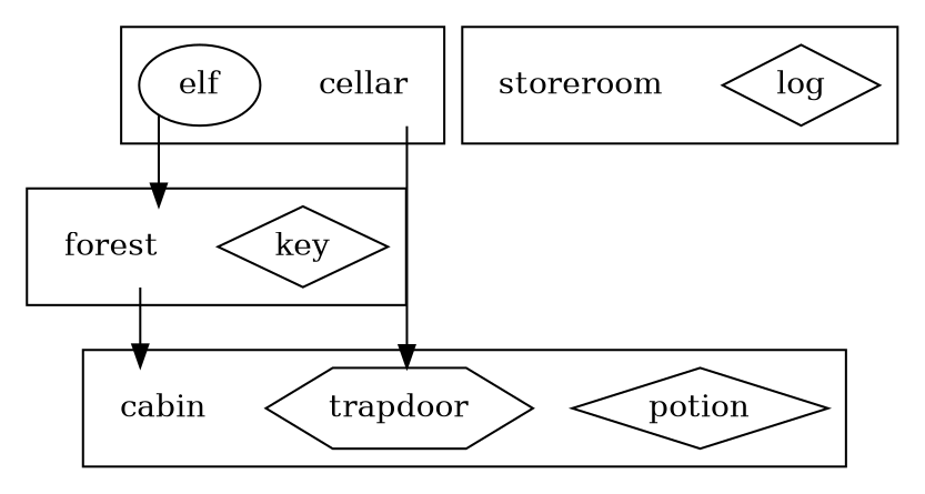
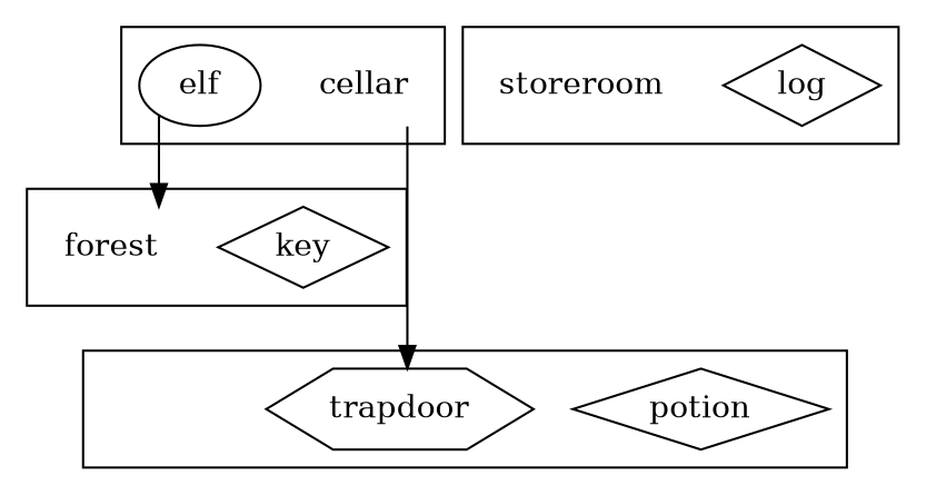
  digraph {
    splines=ortho
    node [shape=none]
    potion [description="Magic potion" shape=diamond]
    trapdoor [description="Wooden trapdoor" shape=hexagon]
-   cabin [description="An empty room"]
    key [description="Brass key" shape=diamond]
    forest [description="A dark forest"]
    elf [description="Angry Elf" shape=ellipse]
    cellar [description="A dusty cellar"]
    log [description="A heavy wooden log" shape=diamond]
    storeroom [description="Storage for any entities not placed in the game"]
    subgraph sub_1 {
      subgraph cluster_2 {
-       cabin
        subgraph sub_3 {
          potion
        }
        subgraph sub_4 {
          trapdoor
        }
      }
      subgraph cluster_5 {
        forest
        subgraph sub_6 {
          key
        }
      }
      subgraph cluster_7 {
        cellar
        subgraph sub_8 {
          elf
        }
      }
      subgraph cluster_9 {
        storeroom
        subgraph sub_10 {
          log
        }
        subgraph sub_11 {
        }
        subgraph sub_12 {
        }
      }
    }
    subgraph sub_13 {
-     cabin
      forest
      cellar
    }
-   forest -> cabin
    elf -> forest
    cellar -> trapdoor
  }
